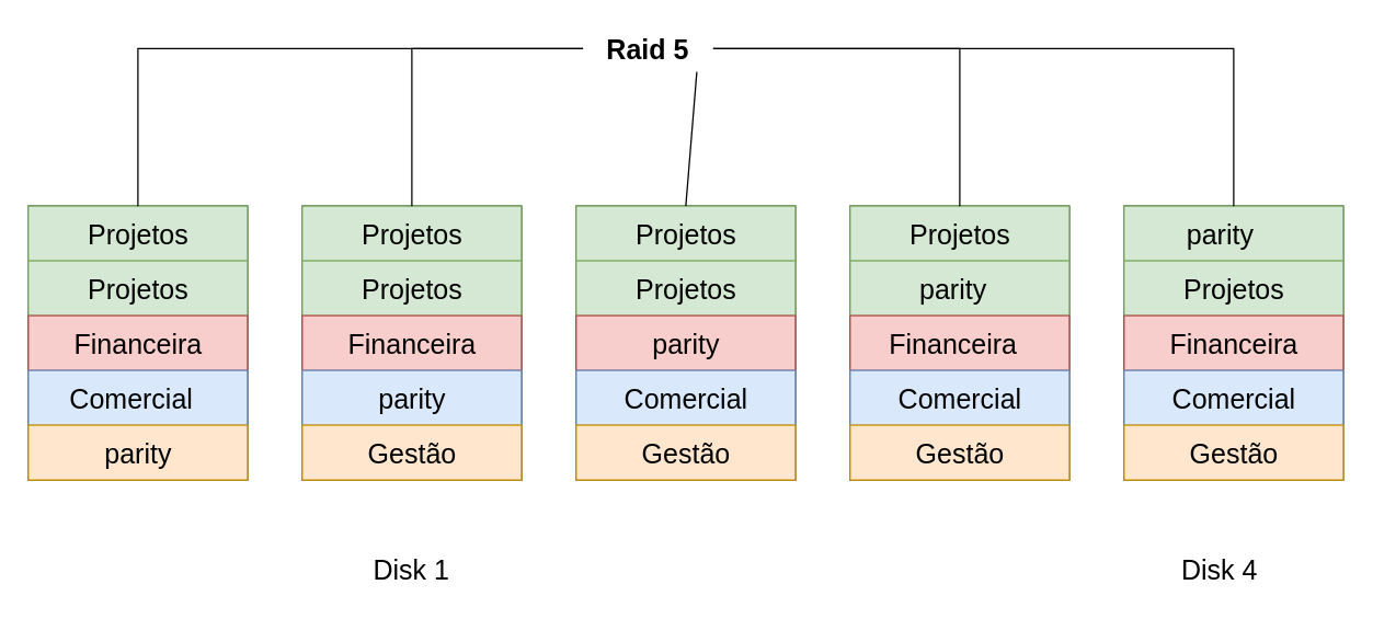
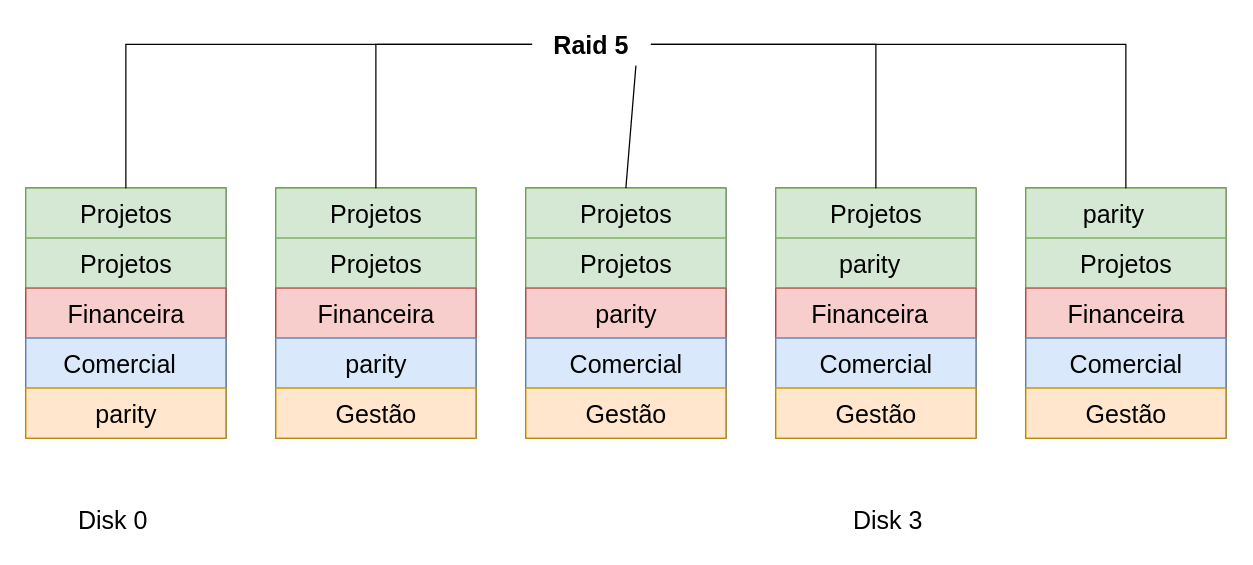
  <mxCell id="0" />
  <mxCell id="1" parent="0" />
  <mxCell id="2" value="&lt;h1&gt;&lt;font style=&quot;font-size: 20px&quot;&gt;&lt;b&gt;Raid 5&lt;/b&gt;&lt;/font&gt;&lt;/h1&gt;" style="text;html=1;strokeColor=none;fillColor=none;align=center;verticalAlign=middle;whiteSpace=wrap;rounded=0;" parent="1" vertex="1"><mxGeometry x="425" y="20" width="95" height="30" as="geometry" /></mxCell>
  <mxCell id="3" value="" style="rounded=0;whiteSpace=wrap;html=1;fontSize=20;" parent="1" vertex="1"><mxGeometry y="150" width="160" height="200" as="geometry" x="20" /></mxCell>
  <mxCell id="4" value="" style="rounded=0;whiteSpace=wrap;html=1;fontSize=20;" parent="1" vertex="1"><mxGeometry x="220" y="150" width="160" height="200" as="geometry" /></mxCell>
  <mxCell id="5" value="" style="rounded=0;whiteSpace=wrap;html=1;fontSize=20;" parent="1" vertex="1"><mxGeometry x="420" y="150" width="160" height="200" as="geometry" /></mxCell>
  <mxCell id="6" value="" style="rounded=0;whiteSpace=wrap;html=1;fontSize=20;" parent="1" vertex="1"><mxGeometry x="620" y="150" width="160" height="200" as="geometry" /></mxCell>
  <mxCell id="7" value="" style="rounded=0;whiteSpace=wrap;html=1;fontSize=20;" parent="1" vertex="1"><mxGeometry x="820" y="150" width="160" height="200" as="geometry" /></mxCell>
- <mxCell id="9" value="Disk 1" style="text;html=1;strokeColor=none;fillColor=none;align=center;verticalAlign=middle;whiteSpace=wrap;rounded=0;fontSize=20;" parent="1" vertex="1"><mxGeometry x="270" y="400" width="60" height="30" as="geometry" /></mxCell>
- <mxCell id="11" value="Disk 4" style="text;html=1;strokeColor=none;fillColor=none;align=center;verticalAlign=middle;whiteSpace=wrap;rounded=0;fontSize=20;" parent="1" vertex="1"><mxGeometry x="860" y="400" width="60" height="30" as="geometry" /></mxCell>
+ <mxCell id="8" value="Disk 0" style="text;html=1;strokeColor=none;fillColor=none;align=center;verticalAlign=middle;whiteSpace=wrap;rounded=0;fontSize=20;" parent="1" vertex="1"><mxGeometry x="60" y="400" width="60" height="30" as="geometry" /></mxCell>
+ <mxCell id="10" value="Disk 3" style="text;html=1;strokeColor=none;fillColor=none;align=center;verticalAlign=middle;whiteSpace=wrap;rounded=0;fontSize=20;" parent="1" vertex="1"><mxGeometry x="680" y="400" width="60" height="30" as="geometry" /></mxCell>
  <mxCell id="12" value="" style="rounded=0;whiteSpace=wrap;html=1;fillColor=#d5e8d4;strokeColor=#82b366;" vertex="1" parent="1"><mxGeometry y="150" width="160" height="40" as="geometry" x="20" /></mxCell>
  <mxCell id="13" value="" style="rounded=0;whiteSpace=wrap;html=1;fillColor=#d5e8d4;strokeColor=#82b366;" vertex="1" parent="1"><mxGeometry y="190" width="160" height="40" as="geometry" x="20" /></mxCell>
  <mxCell id="14" value="" style="rounded=0;whiteSpace=wrap;html=1;fillColor=#f8cecc;strokeColor=#b85450;" vertex="1" parent="1"><mxGeometry y="230" width="160" height="40" as="geometry" x="20" /></mxCell>
  <mxCell id="15" value="" style="rounded=0;whiteSpace=wrap;html=1;fillColor=#dae8fc;strokeColor=#6c8ebf;" vertex="1" parent="1"><mxGeometry y="270" width="160" height="40" as="geometry" x="20" /></mxCell>
  <mxCell id="16" value="" style="rounded=0;whiteSpace=wrap;html=1;fillColor=#ffe6cc;strokeColor=#d79b00;" vertex="1" parent="1"><mxGeometry y="310" width="160" height="40" as="geometry" x="20" /></mxCell>
  <mxCell id="17" value="&lt;font style=&quot;font-size: 20px&quot;&gt;Projetos&lt;/font&gt;" style="text;html=1;align=center;verticalAlign=middle;resizable=0;points=[];autosize=1;strokeColor=none;fillColor=none;imageAspect=1;" vertex="1" parent="1"><mxGeometry x="55" y="160" width="90" height="20" as="geometry" /></mxCell>
  <mxCell id="18" value="&lt;font style=&quot;font-size: 20px&quot;&gt;Projetos&lt;/font&gt;" style="text;html=1;align=center;verticalAlign=middle;resizable=0;points=[];autosize=1;strokeColor=none;fillColor=none;imageAspect=1;" vertex="1" parent="1"><mxGeometry x="55" y="200" width="90" height="20" as="geometry" /></mxCell>
  <mxCell id="19" value="&lt;font style=&quot;font-size: 20px&quot;&gt;Financeira&lt;/font&gt;" style="text;html=1;align=center;verticalAlign=middle;resizable=0;points=[];autosize=1;strokeColor=none;fillColor=none;" vertex="1" parent="1"><mxGeometry x="45" y="240" width="110" height="20" as="geometry" /></mxCell>
  <mxCell id="20" value="&lt;font style=&quot;font-size: 20px&quot;&gt;Comercial&lt;/font&gt;" style="text;html=1;align=center;verticalAlign=middle;resizable=0;points=[];autosize=1;strokeColor=none;fillColor=none;" vertex="1" parent="1"><mxGeometry x="40" y="280" width="110" height="20" as="geometry" /></mxCell>
  <mxCell id="21" value="&lt;font style=&quot;font-size: 20px&quot;&gt;parity&lt;/font&gt;" style="text;html=1;align=center;verticalAlign=middle;resizable=0;points=[];autosize=1;strokeColor=none;fillColor=none;" vertex="1" parent="1"><mxGeometry x="70" y="320" width="60" height="20" as="geometry" /></mxCell>
  <mxCell id="22" value="" style="rounded=0;whiteSpace=wrap;html=1;fillColor=#d5e8d4;strokeColor=#82b366;" vertex="1" parent="1"><mxGeometry x="220" y="150" width="160" height="40" as="geometry" /></mxCell>
  <mxCell id="23" value="" style="rounded=0;whiteSpace=wrap;html=1;fillColor=#d5e8d4;strokeColor=#82b366;" vertex="1" parent="1"><mxGeometry x="220" y="190" width="160" height="40" as="geometry" /></mxCell>
  <mxCell id="24" value="" style="rounded=0;whiteSpace=wrap;html=1;fillColor=#f8cecc;strokeColor=#b85450;" vertex="1" parent="1"><mxGeometry x="220" y="230" width="160" height="40" as="geometry" /></mxCell>
  <mxCell id="25" value="" style="rounded=0;whiteSpace=wrap;html=1;fillColor=#dae8fc;strokeColor=#6c8ebf;" vertex="1" parent="1"><mxGeometry x="220" y="270" width="160" height="40" as="geometry" /></mxCell>
  <mxCell id="26" value="" style="rounded=0;whiteSpace=wrap;html=1;fillColor=#ffe6cc;strokeColor=#d79b00;" vertex="1" parent="1"><mxGeometry x="220" y="310" width="160" height="40" as="geometry" /></mxCell>
  <mxCell id="27" value="&lt;font style=&quot;font-size: 20px&quot;&gt;Projetos&lt;/font&gt;" style="text;html=1;align=center;verticalAlign=middle;resizable=0;points=[];autosize=1;strokeColor=none;fillColor=none;" vertex="1" parent="1"><mxGeometry x="255" y="160" width="90" height="20" as="geometry" /></mxCell>
  <mxCell id="28" value="&lt;font style=&quot;font-size: 20px&quot;&gt;Projetos&lt;/font&gt;" style="text;html=1;align=center;verticalAlign=middle;resizable=0;points=[];autosize=1;strokeColor=none;fillColor=none;" vertex="1" parent="1"><mxGeometry x="255" y="200" width="90" height="20" as="geometry" /></mxCell>
  <mxCell id="29" value="&lt;font style=&quot;font-size: 20px&quot;&gt;Financeira&lt;/font&gt;" style="text;html=1;align=center;verticalAlign=middle;resizable=0;points=[];autosize=1;strokeColor=none;fillColor=none;" vertex="1" parent="1"><mxGeometry x="245" y="240" width="110" height="20" as="geometry" /></mxCell>
  <mxCell id="30" value="&lt;font style=&quot;font-size: 20px&quot;&gt;Gestão&lt;/font&gt;" style="text;html=1;align=center;verticalAlign=middle;resizable=0;points=[];autosize=1;strokeColor=none;fillColor=none;" vertex="1" parent="1"><mxGeometry x="260" y="320" width="80" height="20" as="geometry" /></mxCell>
  <mxCell id="31" value="&lt;font style=&quot;font-size: 20px&quot;&gt;parity&lt;/font&gt;" style="text;html=1;align=center;verticalAlign=middle;resizable=0;points=[];autosize=1;strokeColor=none;fillColor=none;" vertex="1" parent="1"><mxGeometry x="270" y="280" width="60" height="20" as="geometry" /></mxCell>
  <mxCell id="32" value="" style="rounded=0;whiteSpace=wrap;html=1;fillColor=#d5e8d4;strokeColor=#82b366;" vertex="1" parent="1"><mxGeometry x="420" y="150" width="160" height="40" as="geometry" /></mxCell>
  <mxCell id="33" value="" style="rounded=0;whiteSpace=wrap;html=1;fillColor=#d5e8d4;strokeColor=#82b366;" vertex="1" parent="1"><mxGeometry x="420" y="190" width="160" height="40" as="geometry" /></mxCell>
  <mxCell id="34" value="" style="rounded=0;whiteSpace=wrap;html=1;fillColor=#f8cecc;strokeColor=#b85450;" vertex="1" parent="1"><mxGeometry x="420" y="230" width="160" height="40" as="geometry" /></mxCell>
  <mxCell id="35" value="" style="rounded=0;whiteSpace=wrap;html=1;fillColor=#dae8fc;strokeColor=#6c8ebf;" vertex="1" parent="1"><mxGeometry x="420" y="270" width="160" height="40" as="geometry" /></mxCell>
  <mxCell id="36" value="" style="rounded=0;whiteSpace=wrap;html=1;fillColor=#ffe6cc;strokeColor=#d79b00;" vertex="1" parent="1"><mxGeometry x="420" y="310" width="160" height="40" as="geometry" /></mxCell>
  <mxCell id="37" value="" style="rounded=0;whiteSpace=wrap;html=1;fillColor=#d5e8d4;strokeColor=#82b366;" vertex="1" parent="1"><mxGeometry x="620" y="150" width="160" height="40" as="geometry" /></mxCell>
  <mxCell id="38" value="" style="rounded=0;whiteSpace=wrap;html=1;fillColor=#d5e8d4;strokeColor=#82b366;" vertex="1" parent="1"><mxGeometry x="620" y="190" width="160" height="40" as="geometry" /></mxCell>
  <mxCell id="39" value="" style="rounded=0;whiteSpace=wrap;html=1;fillColor=#f8cecc;strokeColor=#b85450;" vertex="1" parent="1"><mxGeometry x="620" y="230" width="160" height="40" as="geometry" /></mxCell>
  <mxCell id="40" value="" style="rounded=0;whiteSpace=wrap;html=1;fillColor=#dae8fc;strokeColor=#6c8ebf;" vertex="1" parent="1"><mxGeometry x="620" y="270" width="160" height="40" as="geometry" /></mxCell>
  <mxCell id="41" value="" style="rounded=0;whiteSpace=wrap;html=1;fillColor=#ffe6cc;strokeColor=#d79b00;" vertex="1" parent="1"><mxGeometry x="620" y="310" width="160" height="40" as="geometry" /></mxCell>
  <mxCell id="42" value="" style="rounded=0;whiteSpace=wrap;html=1;fillColor=#d5e8d4;strokeColor=#82b366;" vertex="1" parent="1"><mxGeometry x="820" y="150" width="160" height="40" as="geometry" /></mxCell>
  <mxCell id="43" value="" style="rounded=0;whiteSpace=wrap;html=1;fillColor=#d5e8d4;strokeColor=#82b366;" vertex="1" parent="1"><mxGeometry x="820" y="190" width="160" height="40" as="geometry" /></mxCell>
  <mxCell id="44" value="" style="rounded=0;whiteSpace=wrap;html=1;fillColor=#f8cecc;strokeColor=#b85450;" vertex="1" parent="1"><mxGeometry x="820" y="230" width="160" height="40" as="geometry" /></mxCell>
  <mxCell id="45" value="" style="rounded=0;whiteSpace=wrap;html=1;fillColor=#dae8fc;strokeColor=#6c8ebf;" vertex="1" parent="1"><mxGeometry x="820" y="270" width="160" height="40" as="geometry" /></mxCell>
  <mxCell id="46" value="" style="rounded=0;whiteSpace=wrap;html=1;fillColor=#ffe6cc;strokeColor=#d79b00;" vertex="1" parent="1"><mxGeometry x="820" y="310" width="160" height="40" as="geometry" /></mxCell>
  <mxCell id="47" value="&lt;font style=&quot;font-size: 20px&quot;&gt;Projetos&lt;/font&gt;" style="text;html=1;align=center;verticalAlign=middle;resizable=0;points=[];autosize=1;strokeColor=none;fillColor=none;" vertex="1" parent="1"><mxGeometry x="455" y="160" width="90" height="20" as="geometry" /></mxCell>
  <mxCell id="48" value="&lt;font style=&quot;font-size: 20px&quot;&gt;Projetos&lt;/font&gt;" style="text;html=1;align=center;verticalAlign=middle;resizable=0;points=[];autosize=1;strokeColor=none;fillColor=none;" vertex="1" parent="1"><mxGeometry x="455" y="200" width="90" height="20" as="geometry" /></mxCell>
  <mxCell id="49" value="&lt;font style=&quot;font-size: 20px&quot;&gt;parity&lt;/font&gt;" style="text;html=1;align=center;verticalAlign=middle;resizable=0;points=[];autosize=1;strokeColor=none;fillColor=none;" vertex="1" parent="1"><mxGeometry x="470" y="240" width="60" height="20" as="geometry" /></mxCell>
  <mxCell id="50" value="&lt;font style=&quot;font-size: 20px&quot;&gt;Gestão&lt;/font&gt;" style="text;html=1;align=center;verticalAlign=middle;resizable=0;points=[];autosize=1;strokeColor=none;fillColor=none;" vertex="1" parent="1"><mxGeometry x="460" y="320" width="80" height="20" as="geometry" /></mxCell>
  <mxCell id="51" value="&lt;font style=&quot;font-size: 20px&quot;&gt;Comercial&lt;/font&gt;" style="text;html=1;align=center;verticalAlign=middle;resizable=0;points=[];autosize=1;strokeColor=none;fillColor=none;" vertex="1" parent="1"><mxGeometry x="445" y="280" width="110" height="20" as="geometry" /></mxCell>
  <mxCell id="52" value="&lt;font style=&quot;font-size: 20px&quot;&gt;Gestão&lt;/font&gt;" style="text;html=1;align=center;verticalAlign=middle;resizable=0;points=[];autosize=1;strokeColor=none;fillColor=none;" vertex="1" parent="1"><mxGeometry x="660" y="320" width="80" height="20" as="geometry" /></mxCell>
  <mxCell id="53" value="&lt;font style=&quot;font-size: 20px&quot;&gt;Comercial&lt;/font&gt;" style="text;html=1;align=center;verticalAlign=middle;resizable=0;points=[];autosize=1;strokeColor=none;fillColor=none;" vertex="1" parent="1"><mxGeometry x="645" y="280" width="110" height="20" as="geometry" /></mxCell>
  <mxCell id="54" value="&lt;font style=&quot;font-size: 20px&quot;&gt;Gestão&lt;/font&gt;" style="text;html=1;align=center;verticalAlign=middle;resizable=0;points=[];autosize=1;strokeColor=none;fillColor=none;" vertex="1" parent="1"><mxGeometry x="860" y="320" width="80" height="20" as="geometry" /></mxCell>
  <mxCell id="55" value="&lt;font style=&quot;font-size: 20px&quot;&gt;Comercial&lt;/font&gt;" style="text;html=1;align=center;verticalAlign=middle;resizable=0;points=[];autosize=1;strokeColor=none;fillColor=none;" vertex="1" parent="1"><mxGeometry x="845" y="280" width="110" height="20" as="geometry" /></mxCell>
  <mxCell id="56" value="&lt;font style=&quot;font-size: 20px&quot;&gt;Financeira&lt;/font&gt;" style="text;html=1;align=center;verticalAlign=middle;resizable=0;points=[];autosize=1;strokeColor=none;fillColor=none;" vertex="1" parent="1"><mxGeometry x="640" y="240" width="110" height="20" as="geometry" /></mxCell>
  <mxCell id="57" value="&lt;font style=&quot;font-size: 20px&quot;&gt;Projetos&lt;/font&gt;" style="text;html=1;align=center;verticalAlign=middle;resizable=0;points=[];autosize=1;strokeColor=none;fillColor=none;" vertex="1" parent="1"><mxGeometry x="855" y="200" width="90" height="20" as="geometry" /></mxCell>
  <mxCell id="58" value="&lt;font style=&quot;font-size: 20px&quot;&gt;Projetos&lt;/font&gt;" style="text;html=1;align=center;verticalAlign=middle;resizable=0;points=[];autosize=1;strokeColor=none;fillColor=none;" vertex="1" parent="1"><mxGeometry x="655" y="160" width="90" height="20" as="geometry" /></mxCell>
  <mxCell id="59" value="&lt;font style=&quot;font-size: 20px&quot;&gt;parity&lt;/font&gt;" style="text;html=1;align=center;verticalAlign=middle;resizable=0;points=[];autosize=1;strokeColor=none;fillColor=none;" vertex="1" parent="1"><mxGeometry x="665" y="200" width="60" height="20" as="geometry" /></mxCell>
  <mxCell id="60" value="&lt;font style=&quot;font-size: 20px&quot;&gt;parity&lt;/font&gt;" style="text;html=1;align=center;verticalAlign=middle;resizable=0;points=[];autosize=1;strokeColor=none;fillColor=none;" vertex="1" parent="1"><mxGeometry x="860" y="160" width="60" height="20" as="geometry" /></mxCell>
  <mxCell id="61" value="&lt;font style=&quot;font-size: 20px&quot;&gt;Financeira&lt;/font&gt;" style="text;html=1;align=center;verticalAlign=middle;resizable=0;points=[];autosize=1;strokeColor=none;fillColor=none;" vertex="1" parent="1"><mxGeometry x="845" y="240" width="110" height="20" as="geometry" /></mxCell>
  <mxCell id="62" value="" style="endArrow=none;html=1;entryX=0;entryY=0.5;entryDx=0;entryDy=0;exitX=0.5;exitY=0;exitDx=0;exitDy=0;rounded=0;" edge="1" parent="1" source="12" target="2"><mxGeometry width="50" height="50" relative="1" as="geometry"><mxPoint x="280" y="240" as="sourcePoint" /><mxPoint x="330" y="190" as="targetPoint" /><Array as="points"><mxPoint x="100" y="35" /></Array></mxGeometry></mxCell>
  <mxCell id="63" value="" style="endArrow=none;html=1;entryX=0;entryY=0.5;entryDx=0;entryDy=0;exitX=0.5;exitY=0;exitDx=0;exitDy=0;rounded=0;" edge="1" parent="1" source="22" target="2"><mxGeometry width="50" height="50" relative="1" as="geometry"><mxPoint x="280" y="240" as="sourcePoint" /><mxPoint x="330" y="190" as="targetPoint" /><Array as="points"><mxPoint x="300" y="35" /></Array></mxGeometry></mxCell>
  <mxCell id="64" value="" style="endArrow=none;html=1;rounded=0;exitX=0.5;exitY=0;exitDx=0;exitDy=0;entryX=0.874;entryY=1.067;entryDx=0;entryDy=0;entryPerimeter=0;" edge="1" parent="1" source="32" target="2"><mxGeometry width="50" height="50" relative="1" as="geometry"><mxPoint x="680" y="240" as="sourcePoint" /><mxPoint x="730" y="190" as="targetPoint" /></mxGeometry></mxCell>
  <mxCell id="65" value="" style="endArrow=none;html=1;rounded=0;entryX=1;entryY=0.5;entryDx=0;entryDy=0;exitX=0.5;exitY=0;exitDx=0;exitDy=0;" edge="1" parent="1" source="42" target="2"><mxGeometry width="50" height="50" relative="1" as="geometry"><mxPoint x="680" y="240" as="sourcePoint" /><mxPoint x="730" y="190" as="targetPoint" /><Array as="points"><mxPoint x="900" y="35" /></Array></mxGeometry></mxCell>
  <mxCell id="66" value="" style="endArrow=none;html=1;rounded=0;entryX=1;entryY=0.5;entryDx=0;entryDy=0;exitX=0.5;exitY=0;exitDx=0;exitDy=0;" edge="1" parent="1" source="37" target="2"><mxGeometry width="50" height="50" relative="1" as="geometry"><mxPoint x="680" y="240" as="sourcePoint" /><mxPoint x="730" y="190" as="targetPoint" /><Array as="points"><mxPoint x="700" y="35" /></Array></mxGeometry></mxCell>
